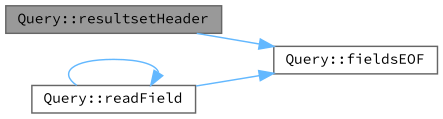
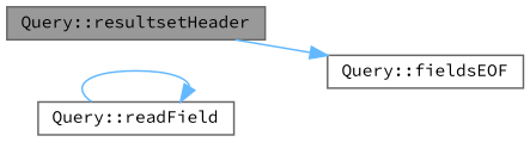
  digraph {
    fontname="Source Code Pro"
    rankdir=LR
    node [color=grey40 fillcolor=white fontname="Source Code Pro" fontsize=10 shape=box style=filled]
    edge [color=steelblue1 fontname="Source Code Pro" fontsize=10 labelfontname=Helvetica labelfontsize=10 style=solid]
    n1 [color=gray40 fillcolor=grey60 fontcolor=black height=0.2 label="Query::resultsetHeader" width=0.4]
    n2 [height=0.2 label="Query::fieldsEOF" width=0.4]
    n3 [height=0.2 label="Query::readField" width=0.4]
    n1 -> n2
-   n3 -> n2
    n3 -> n3
  }
